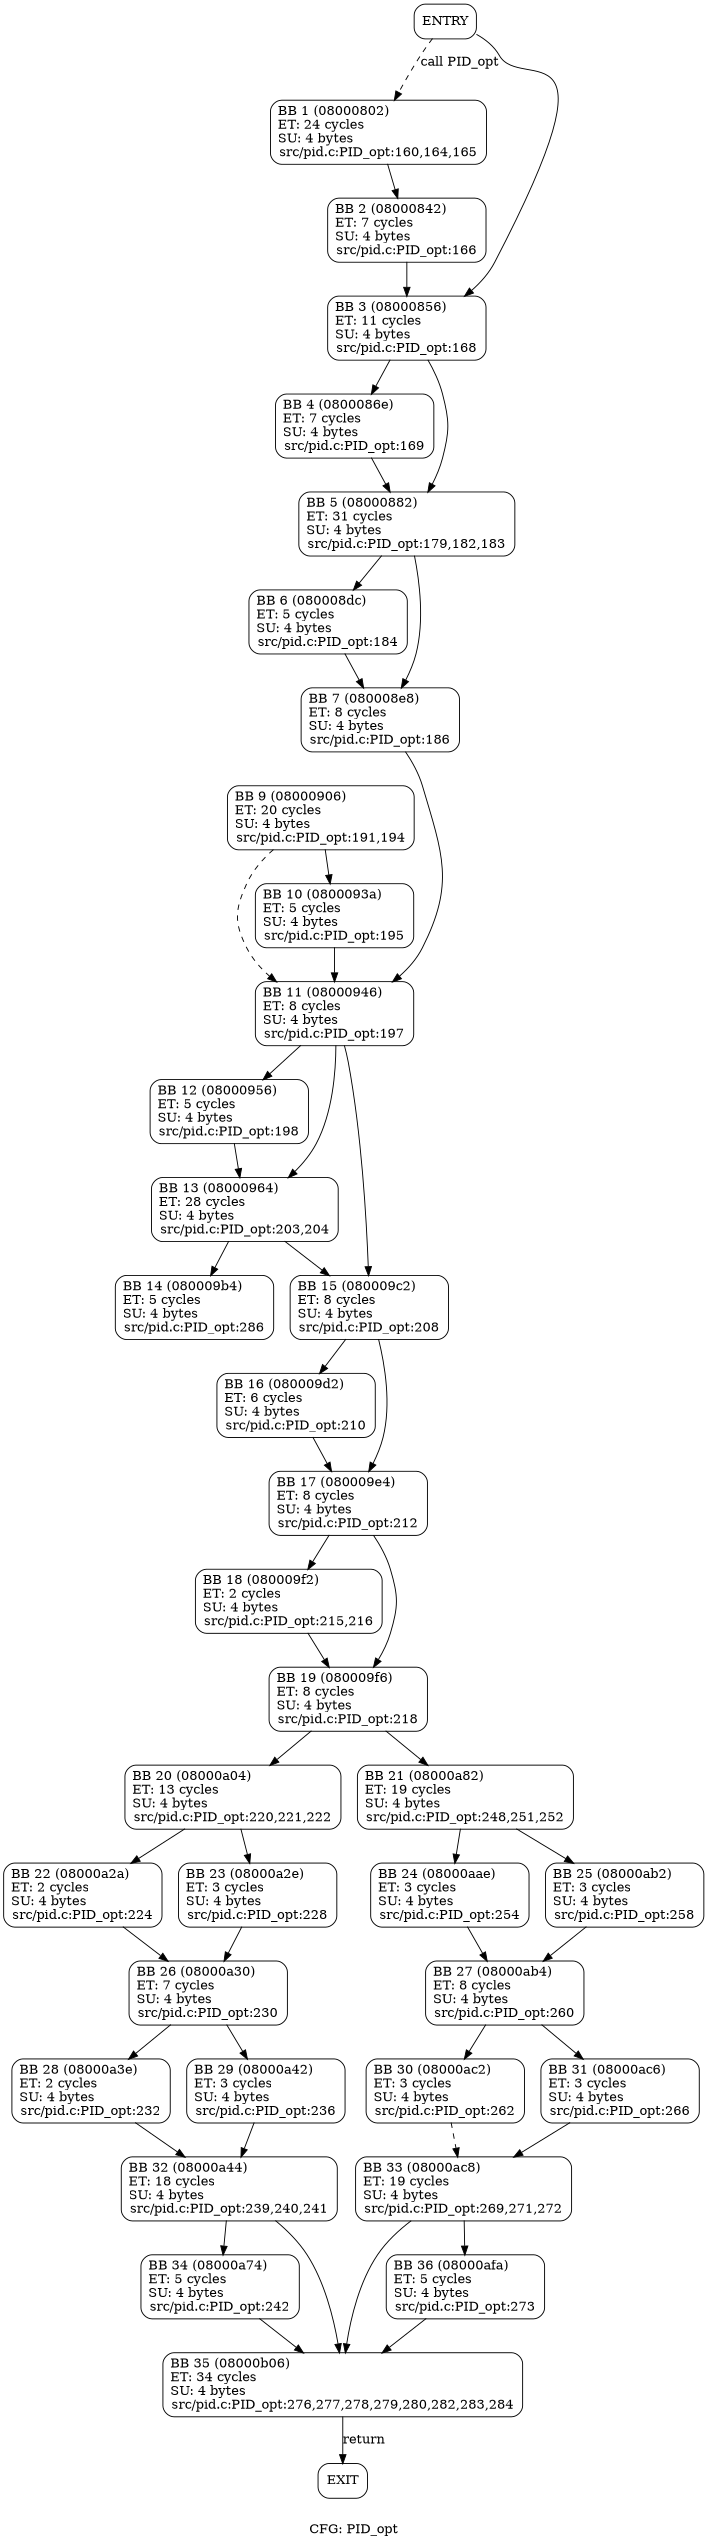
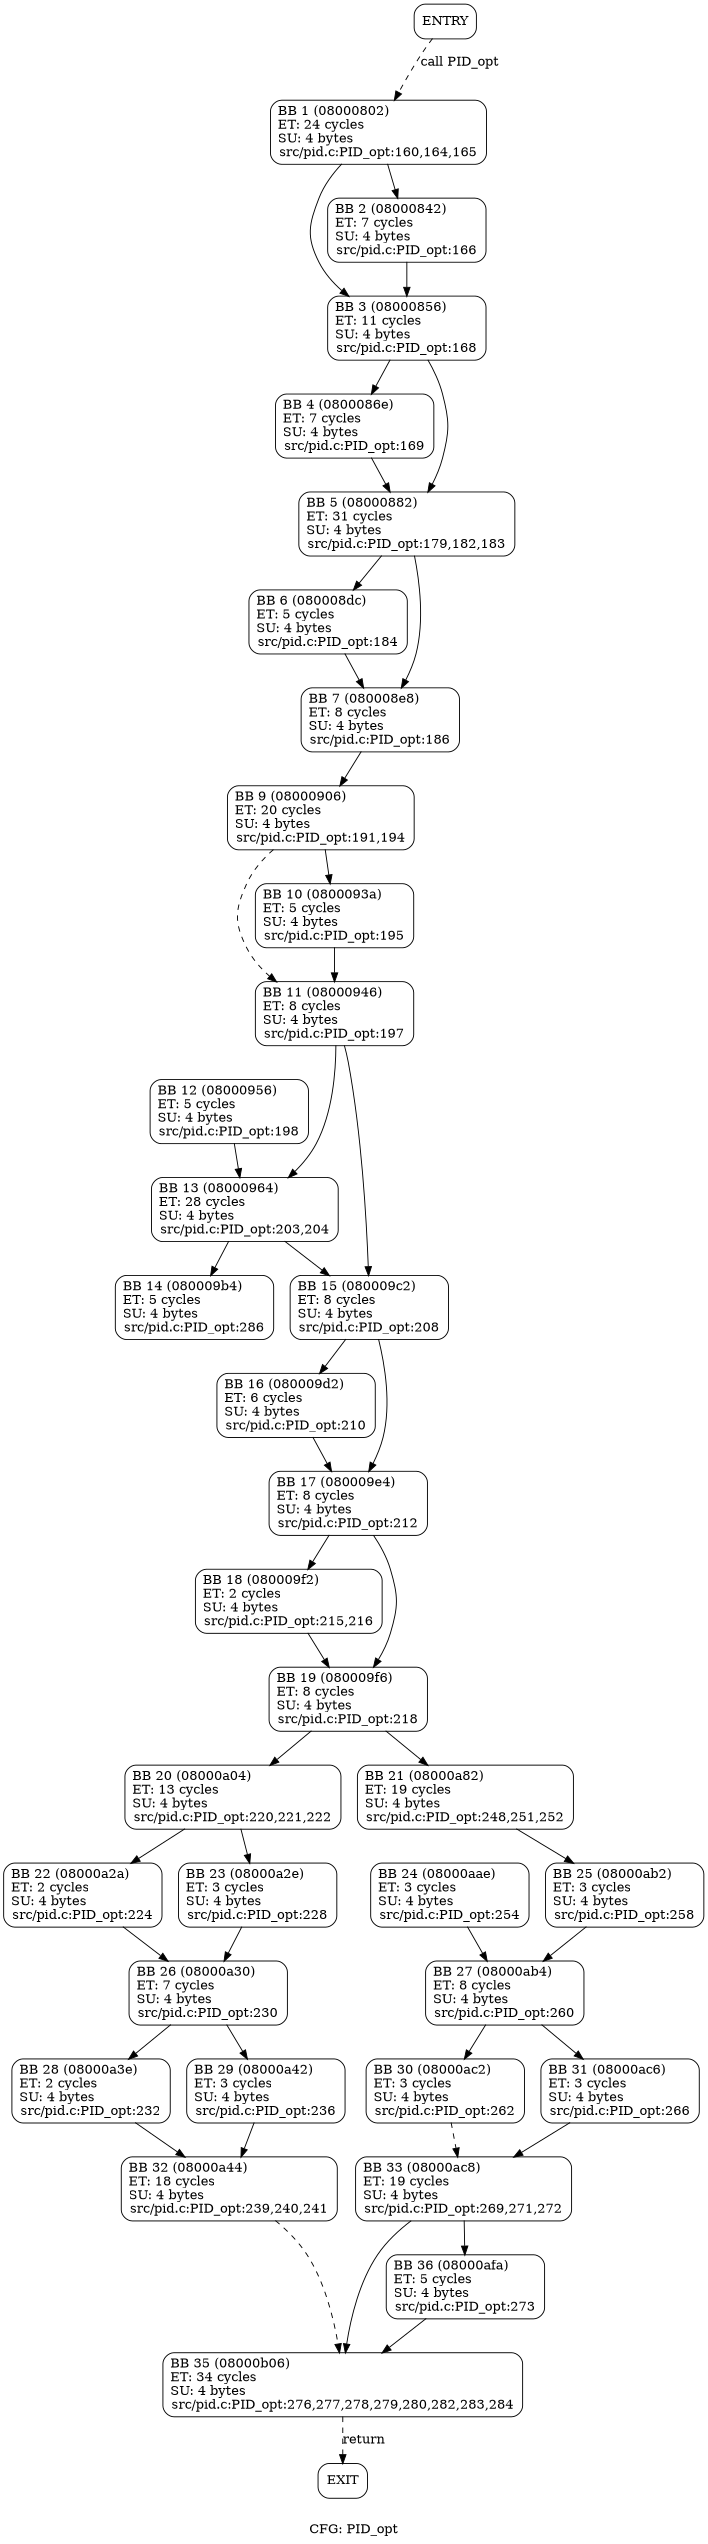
  digraph {
    bgcolor="#ffffff"
    fontname="DejaVu Serif"
    label="CFG: PID_opt\l"
    node [bgcolor="#ffffff" fontname="DejaVu Serif" shape=Mrecord]
    edge [fontname="DejaVu Serif"]
    n1 [height=0.51389 label="{ ENTRY}" width=0.94444]
    n2 [height=0.95833 label="{ BB 1 (08000802)\lET: 24 cycles \lSU: 4 bytes \lsrc/pid.c:PID_opt:160,164,165}" width=3.2778]
    n3 [height=0.95833 label="{ BB 2 (08000842)\lET: 7 cycles \lSU: 4 bytes \lsrc/pid.c:PID_opt:166}" width=2.4028]
    n4 [height=0.95833 label="{ BB 3 (08000856)\lET: 11 cycles \lSU: 4 bytes \lsrc/pid.c:PID_opt:168}" width=2.4028]
    n5 [height=0.95833 label="{ BB 4 (0800086e)\lET: 7 cycles \lSU: 4 bytes \lsrc/pid.c:PID_opt:169}" width=2.4028]
    n6 [height=0.95833 label="{ BB 5 (08000882)\lET: 31 cycles \lSU: 4 bytes \lsrc/pid.c:PID_opt:179,182,183}" width=3.2778]
    n7 [height=0.95833 label="{ BB 6 (080008dc)\lET: 5 cycles \lSU: 4 bytes \lsrc/pid.c:PID_opt:184}" width=2.4028]
    n8 [height=0.95833 label="{ BB 7 (080008e8)\lET: 8 cycles \lSU: 4 bytes \lsrc/pid.c:PID_opt:186}" width=2.4028]
    n9 [height=0.95833 label="{ BB 9 (08000906)\lET: 20 cycles \lSU: 4 bytes \lsrc/pid.c:PID_opt:191,194}" width=2.8333]
    n10 [height=0.95833 label="{ BB 10 (0800093a)\lET: 5 cycles \lSU: 4 bytes \lsrc/pid.c:PID_opt:195}" width=2.4028]
    n11 [height=0.95833 label="{ BB 11 (08000946)\lET: 8 cycles \lSU: 4 bytes \lsrc/pid.c:PID_opt:197}" width=2.4028]
    n12 [height=0.95833 label="{ BB 12 (08000956)\lET: 5 cycles \lSU: 4 bytes \lsrc/pid.c:PID_opt:198}" width=2.4028]
    n13 [height=0.95833 label="{ BB 13 (08000964)\lET: 28 cycles \lSU: 4 bytes \lsrc/pid.c:PID_opt:203,204}" width=2.8333]
    n14 [height=0.95833 label="{ BB 15 (080009c2)\lET: 8 cycles \lSU: 4 bytes \lsrc/pid.c:PID_opt:208}" width=2.4028]
    n15 [height=0.95833 label="{ BB 14 (080009b4)\lET: 5 cycles \lSU: 4 bytes \lsrc/pid.c:PID_opt:286}" width=2.4028]
    n16 [height=0.95833 label="{ BB 16 (080009d2)\lET: 6 cycles \lSU: 4 bytes \lsrc/pid.c:PID_opt:210}" width=2.4028]
    n17 [height=0.95833 label="{ BB 17 (080009e4)\lET: 8 cycles \lSU: 4 bytes \lsrc/pid.c:PID_opt:212}" width=2.4028]
    n18 [height=0.95833 label="{ BB 18 (080009f2)\lET: 2 cycles\lSU: 4 bytes \lsrc/pid.c:PID_opt:215,216}" width=2.8333]
    n19 [height=0.95833 label="{ BB 19 (080009f6)\lET: 8 cycles \lSU: 4 bytes \lsrc/pid.c:PID_opt:218}" width=2.4028]
    n20 [height=0.95833 label="{ BB 20 (08000a04)\lET: 13 cycles\lSU: 4 bytes \lsrc/pid.c:PID_opt:220,221,222}" width=3.2778]
    n21 [height=0.95833 label="{ BB 21 (08000a82)\lET: 19 cycles \lSU: 4 bytes \lsrc/pid.c:PID_opt:248,251,252}" width=3.2778]
    n22 [height=0.95833 label="{ BB 22 (08000a2a)\lET: 2 cycles\lSU: 4 bytes \lsrc/pid.c:PID_opt:224}" width=2.4028]
    n23 [height=0.95833 label="{ BB 23 (08000a2e)\lET: 3 cycles\lSU: 4 bytes \lsrc/pid.c:PID_opt:228}" width=2.4028]
    n24 [height=0.95833 label="{ BB 24 (08000aae)\lET: 3 cycles \lSU: 4 bytes \lsrc/pid.c:PID_opt:254}" width=2.4028]
    n25 [height=0.95833 label="{ BB 25 (08000ab2)\lET: 3 cycles\lSU: 4 bytes \lsrc/pid.c:PID_opt:258}" width=2.4028]
    n26 [height=0.95833 label="{ BB 26 (08000a30)\lET: 7 cycles\lSU: 4 bytes \lsrc/pid.c:PID_opt:230}" width=2.4028]
    n27 [height=0.95833 label="{ BB 27 (08000ab4)\lET: 8 cycles \lSU: 4 bytes \lsrc/pid.c:PID_opt:260}" width=2.4028]
    n28 [height=0.95833 label="{ BB 28 (08000a3e)\lET: 2 cycles\lSU: 4 bytes \lsrc/pid.c:PID_opt:232}" width=2.4028]
    n29 [height=0.95833 label="{ BB 29 (08000a42)\lET: 3 cycles\lSU: 4 bytes \lsrc/pid.c:PID_opt:236}" width=2.4028]
    n30 [height=0.95833 label="{ BB 30 (08000ac2)\lET: 3 cycles \lSU: 4 bytes \lsrc/pid.c:PID_opt:262}" width=2.4028]
    n31 [height=0.95833 label="{ BB 31 (08000ac6)\lET: 3 cycles\lSU: 4 bytes \lsrc/pid.c:PID_opt:266}" width=2.4028]
    n32 [height=0.95833 label="{ BB 32 (08000a44)\lET: 18 cycles\lSU: 4 bytes \lsrc/pid.c:PID_opt:239,240,241}" width=3.2778]
    n33 [height=0.95833 label="{ BB 33 (08000ac8)\lET: 19 cycles \lSU: 4 bytes \lsrc/pid.c:PID_opt:269,271,272}" width=3.2778]
-   n34 [height=0.95833 label="{ BB 34 (08000a74)\lET: 5 cycles\lSU: 4 bytes \lsrc/pid.c:PID_opt:242}" width=2.4028]
    n35 [height=0.95833 label="{ BB 35 (08000b06)\lET: 34 cycles \lSU: 4 bytes \lsrc/pid.c:PID_opt:276,277,278,279,280,282,283,284}" width=5.4583]
    n36 [height=0.95833 label="{ BB 36 (08000afa)\lET: 5 cycles \lSU: 4 bytes \lsrc/pid.c:PID_opt:273}" width=2.4028]
    n37 [height=0.51389 label="{ EXIT}" width=0.75]
    n1 -> n2 [label="call PID_opt\l\l" style=dashed]
    n2 -> n3
-   n1 -> n4
+   n2 -> n4
    n3 -> n4
    n4 -> n5
    n4 -> n6
    n5 -> n6
    n6 -> n7
    n6 -> n8
    n7 -> n8
-   n8 -> n11
+   n8 -> n9
    n9 -> n10
    n9 -> n11 [style=dashed]
    n10 -> n11
-   n11 -> n12
    n11 -> n13
    n11 -> n14
    n12 -> n13
    n13 -> n14
    n13 -> n15
    n14 -> n16
    n14 -> n17
    n16 -> n17
    n17 -> n18
    n17 -> n19
    n18 -> n19
    n19 -> n20
    n19 -> n21
    n20 -> n22
    n20 -> n23
-   n21 -> n24
    n21 -> n25
    n22 -> n26
    n23 -> n26
    n24 -> n27
    n25 -> n27
    n26 -> n28
    n26 -> n29
    n27 -> n30
    n27 -> n31
    n28 -> n32
    n29 -> n32
    n30 -> n33 [style=dashed]
    n31 -> n33
-   n32 -> n34
-   n32 -> n35
+   n32 -> n35 [style=dashed]
    n33 -> n35
    n33 -> n36
-   n34 -> n35
-   n35 -> n37 [label="return\l" style=solid]
+   n35 -> n37 [label="return\l" style=dashed]
    n36 -> n35
  }
